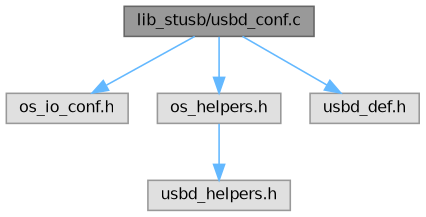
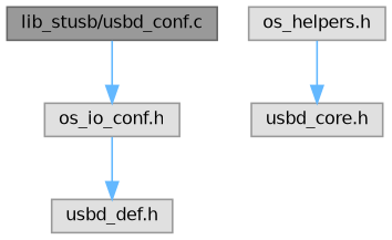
  digraph {
    node [color=grey60 fillcolor="#E0E0E0" fontname=Helvetica fontsize=10 shape=box style=filled]
    edge [color=steelblue1 fontname=Helvetica fontsize=10 labelfontname=Helvetica labelfontsize=10 style=solid]
    n1 [color=gray40 fillcolor=grey60 fontcolor=black height=0.2 label="lib_stusb/usbd_conf.c" width=0.4]
    n2 [height=0.2 label="os_io_conf.h" width=0.4]
    n3 [height=0.2 label="os_helpers.h" width=0.4]
    n4 [height=0.2 label="usbd_def.h" width=0.4]
-   n5 [height=0.2 label="usbd_helpers.h" width=0.4]
+   n5 [height=0.2 label="usbd_core.h" width=0.4]
    n1 -> n2
-   n1 -> n3
-   n1 -> n4
+   n2 -> n4
    n3 -> n5
  }
